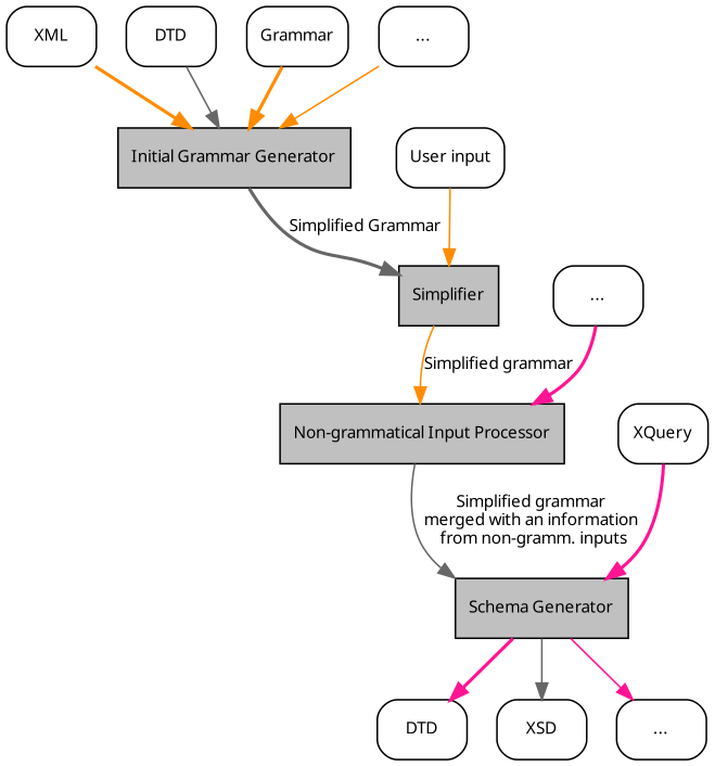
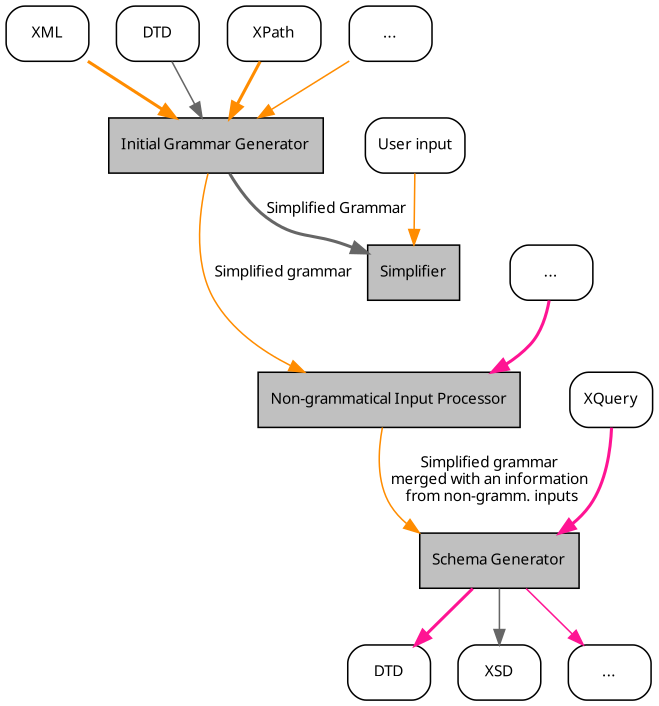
  digraph {
    node [fontname="TeXGyrePagella-Regular" fontsize=10 shape=rectangle style=rounded]
    edge [color=darkorange fontname="TeXGyrePagella-Regular" fontsize=10 style=solid]
    n1 [label=XML]
    n2 [fillcolor=grey label="Initial Grammar Generator" style=filled]
    n3 [fillcolor=grey label=Simplifier style=filled]
    n4 [label=DTD]
-   n5 [label=Grammar]
+   n5 [label=XPath]
    n6 [label="..."]
    n7 [fillcolor=grey label="Non-grammatical Input Processor" style=filled]
    n8 [fillcolor=grey label="Schema Generator" style=filled]
    n9 [label="User input"]
    n10 [label=DTD]
    n11 [label=XSD]
    n12 [label="..."]
    n13 [label=XQuery]
    n14 [label="..."]
    n1 -> n2 [style=bold]
    n2 -> n3 [color=gray40 label="Simplified Grammar" style=bold]
-   n3 -> n7 [label="Simplified grammar"]
+   n2 -> n7 [label="Simplified grammar"]
    n4 -> n2 [color=gray40]
    n5 -> n2 [style=bold]
    n6 -> n2
-   n7 -> n8 [color=gray40 label="Simplified grammar\nmerged with an information\n from non-gramm. inputs"]
+   n7 -> n8 [label="Simplified grammar\nmerged with an information\n from non-gramm. inputs"]
    n8 -> n10 [color=deeppink style=bold]
    n8 -> n11 [color=gray40]
    n8 -> n12 [color=deeppink]
    n9 -> n3
    n13 -> n8 [color=deeppink style=bold]
    n14 -> n7 [color=deeppink style=bold]
  }
